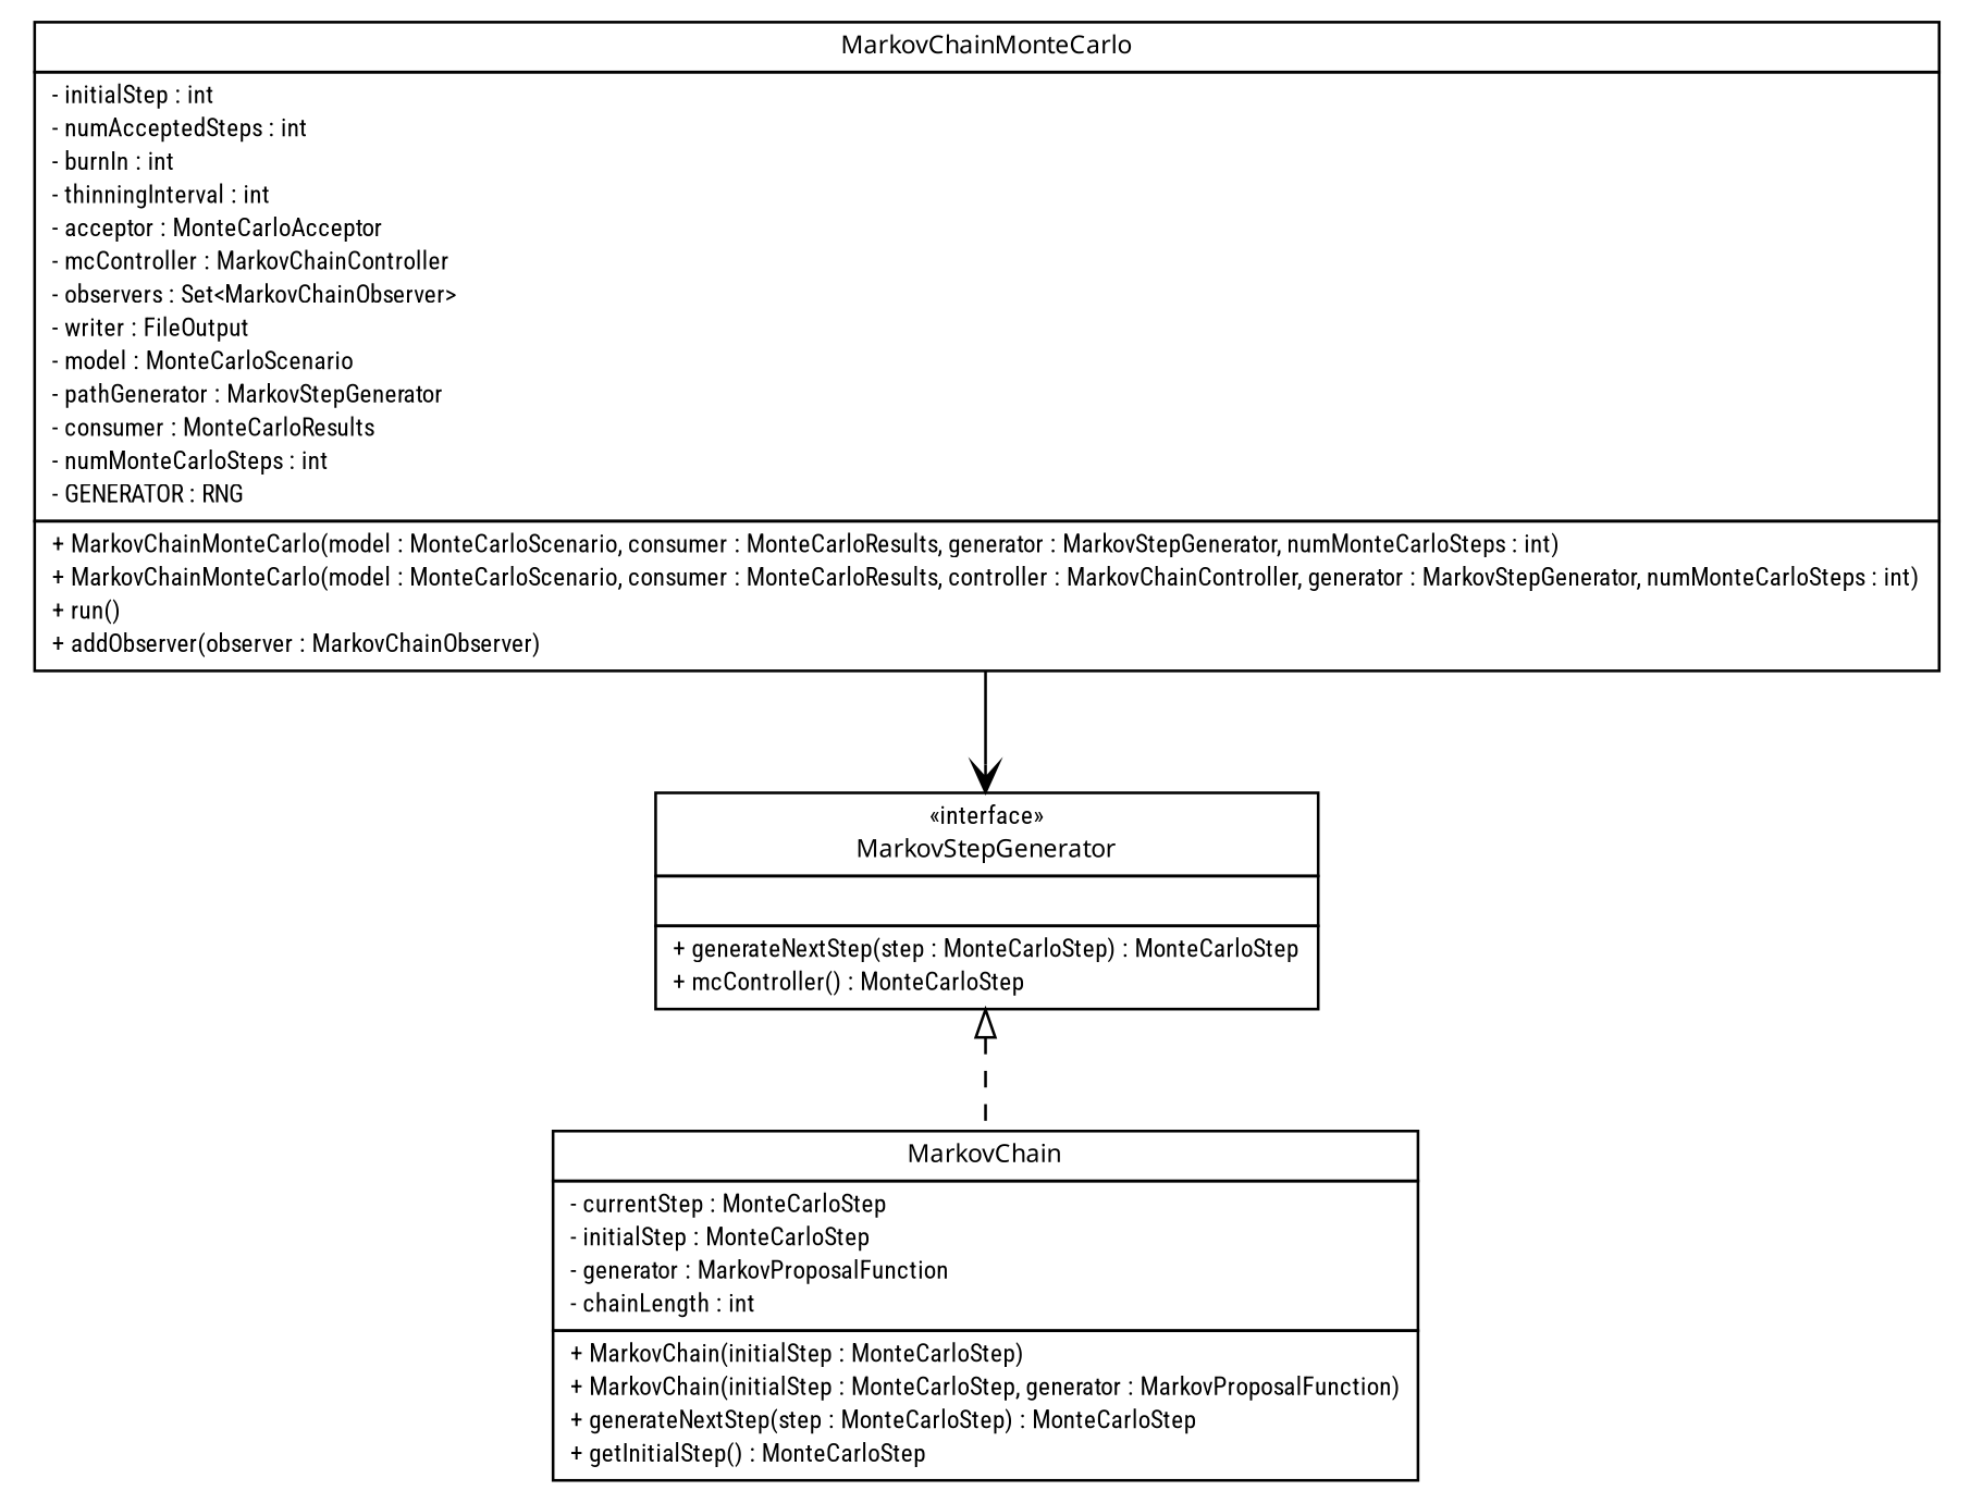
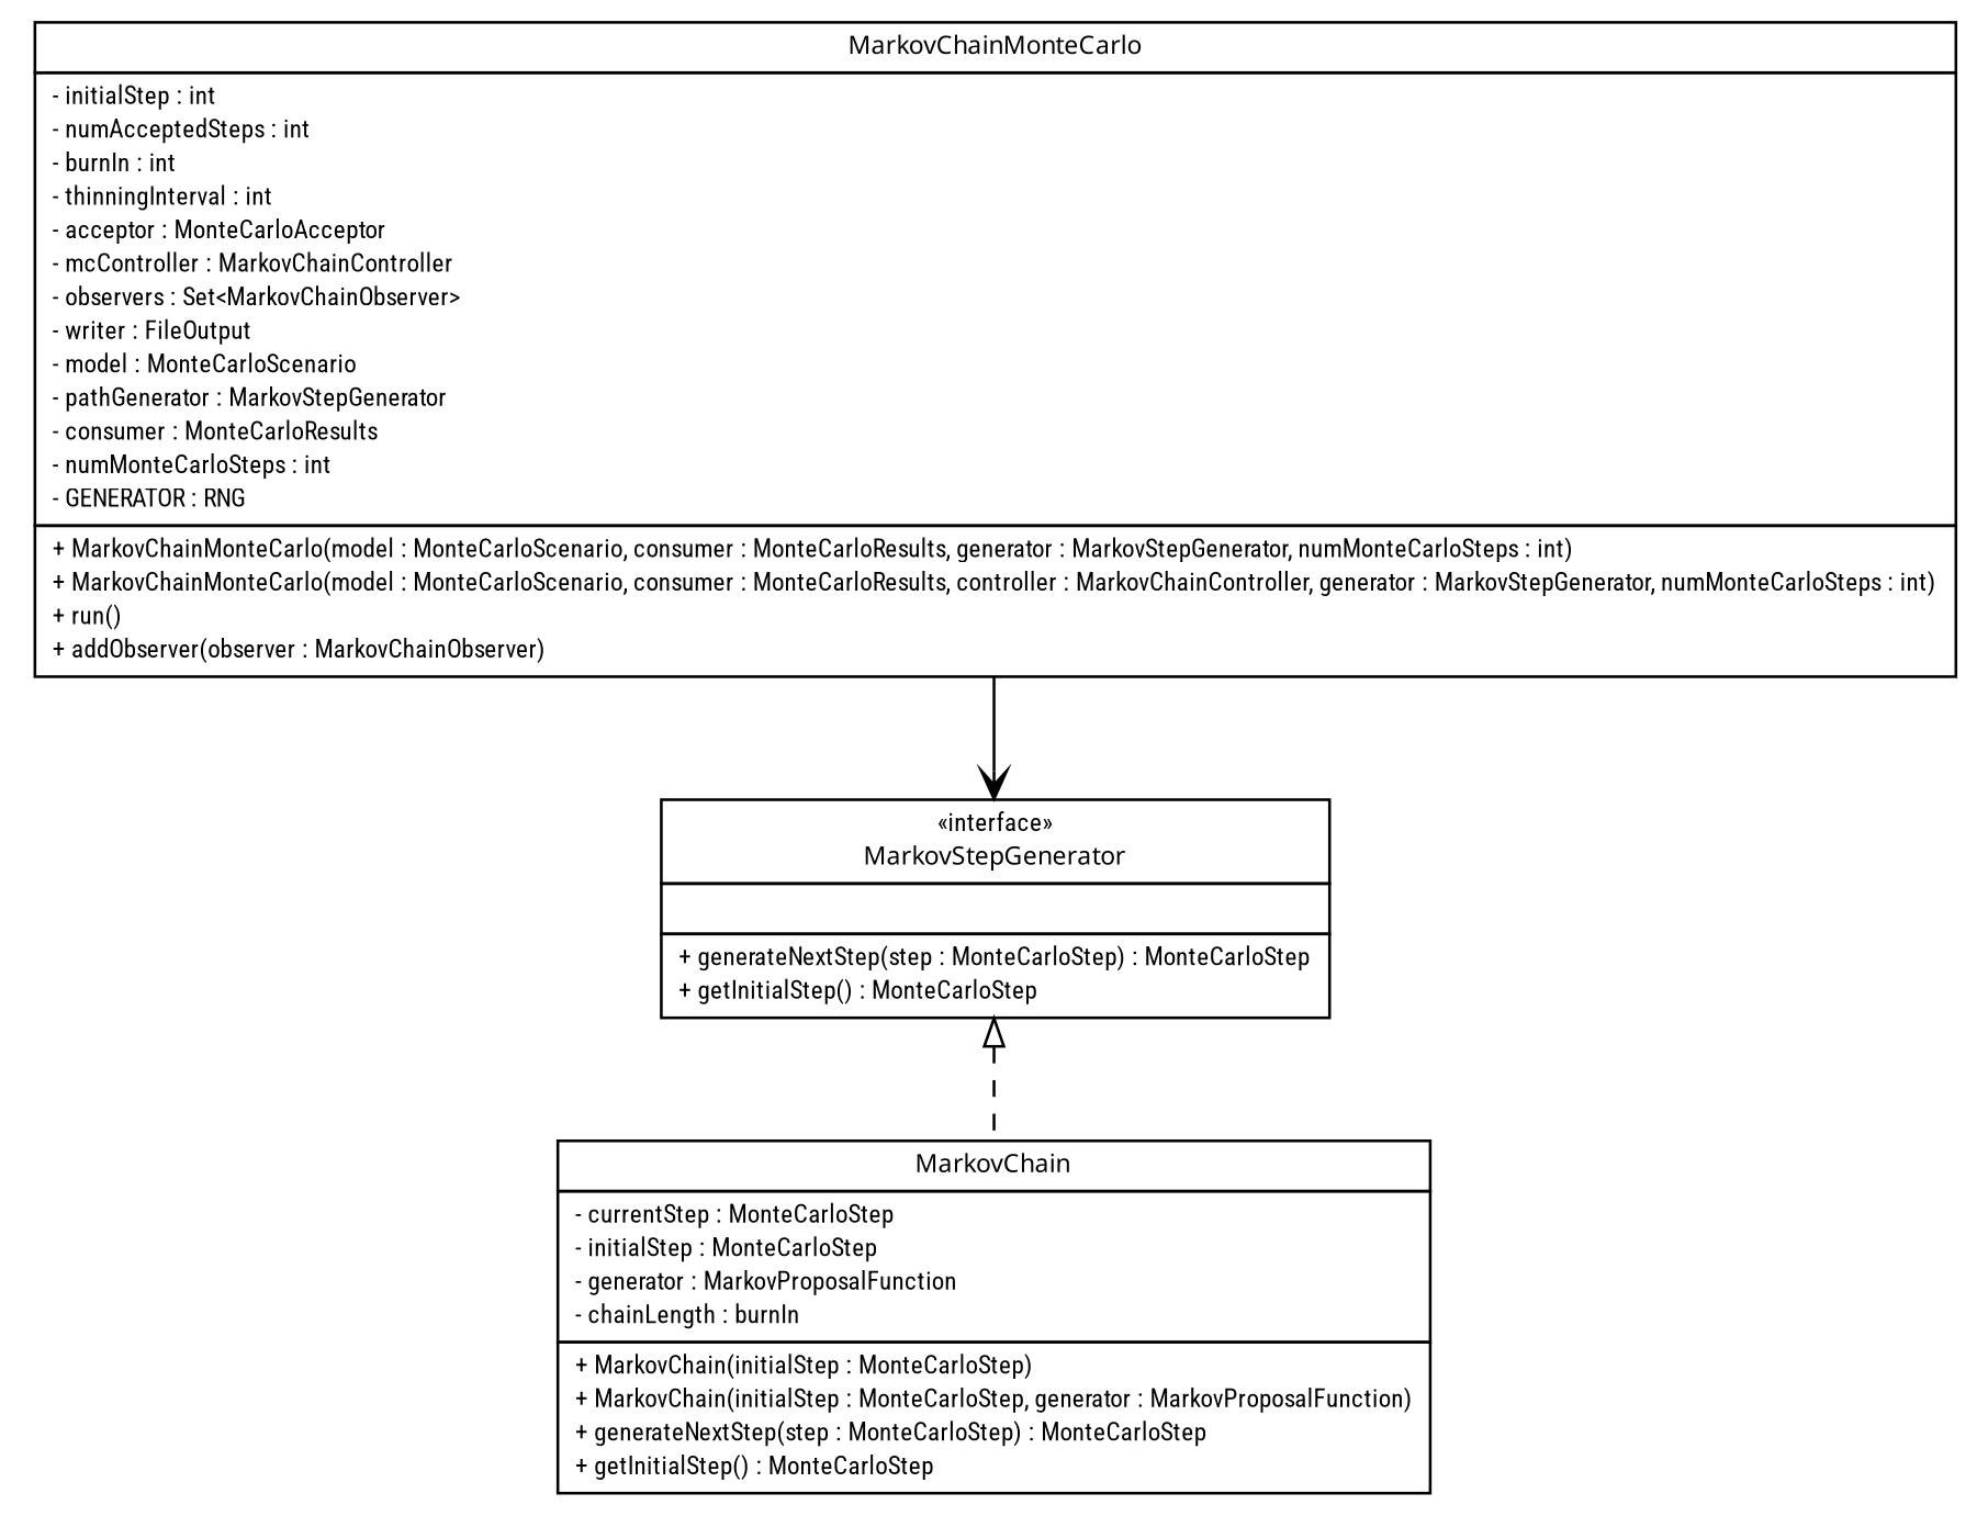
  digraph {
    fontname="Roboto Condensed"
    nodesep=0.25
    ranksep=0.5
    node [fontcolor=black fontname="Roboto Condensed" fontsize=9.0 shape=plaintext]
    edge [fontname="Roboto Condensed" headport=p labelfontname="Trebuchet MS" labelfontsize=10 tailport=p]
-   n1 [label=<<table title="broadwick.montecarlo.markovchain.MarkovStepGenerator" border="0" cellborder="1" cellspacing="0" cellpadding="2" port="p" href="./MarkovStepGenerator.html"> 		<tr><td><table border="0" cellspacing="0" cellpadding="1"> <tr><td align="center" balign="center"> &#171;interface&#187; </td></tr> <tr><td align="center" balign="center"><font face="Trebuchet MS"> MarkovStepGenerator </font></td></tr> 		</table></td></tr> 		<tr><td><table border="0" cellspacing="0" cellpadding="1"> <tr><td align="left" balign="left">  </td></tr> 		</table></td></tr> 		<tr><td><table border="0" cellspacing="0" cellpadding="1"> <tr><td align="left" balign="left"> + generateNextStep(step : MonteCarloStep) : MonteCarloStep </td></tr> <tr><td align="left" balign="left"> + mcController() : MonteCarloStep </td></tr> 		</table></td></tr> 		</table>>]
-   n2 [label=<<table title="broadwick.montecarlo.markovchain.MarkovChain" border="0" cellborder="1" cellspacing="0" cellpadding="2" port="p" href="./MarkovChain.html"> 		<tr><td><table border="0" cellspacing="0" cellpadding="1"> <tr><td align="center" balign="center"><font face="Trebuchet MS"> MarkovChain </font></td></tr> 		</table></td></tr> 		<tr><td><table border="0" cellspacing="0" cellpadding="1"> <tr><td align="left" balign="left"> - currentStep : MonteCarloStep </td></tr> <tr><td align="left" balign="left"> - initialStep : MonteCarloStep </td></tr> <tr><td align="left" balign="left"> - generator : MarkovProposalFunction </td></tr> <tr><td align="left" balign="left"> - chainLength : int </td></tr> 		</table></td></tr> 		<tr><td><table border="0" cellspacing="0" cellpadding="1"> <tr><td align="left" balign="left"> + MarkovChain(initialStep : MonteCarloStep) </td></tr> <tr><td align="left" balign="left"> + MarkovChain(initialStep : MonteCarloStep, generator : MarkovProposalFunction) </td></tr> <tr><td align="left" balign="left"> + generateNextStep(step : MonteCarloStep) : MonteCarloStep </td></tr> <tr><td align="left" balign="left"> + getInitialStep() : MonteCarloStep </td></tr> 		</table></td></tr> 		</table>>]
+   n1 [label=<<table title="broadwick.montecarlo.markovchain.MarkovStepGenerator" border="0" cellborder="1" cellspacing="0" cellpadding="2" port="p" href="./MarkovStepGenerator.html"> 		<tr><td><table border="0" cellspacing="0" cellpadding="1"> <tr><td align="center" balign="center"> &#171;interface&#187; </td></tr> <tr><td align="center" balign="center"><font face="Trebuchet MS"> MarkovStepGenerator </font></td></tr> 		</table></td></tr> 		<tr><td><table border="0" cellspacing="0" cellpadding="1"> <tr><td align="left" balign="left">  </td></tr> 		</table></td></tr> 		<tr><td><table border="0" cellspacing="0" cellpadding="1"> <tr><td align="left" balign="left"> + generateNextStep(step : MonteCarloStep) : MonteCarloStep </td></tr> <tr><td align="left" balign="left"> + getInitialStep() : MonteCarloStep </td></tr> 		</table></td></tr> 		</table>>]
+   n2 [label=<<table title="broadwick.montecarlo.markovchain.MarkovChain" border="0" cellborder="1" cellspacing="0" cellpadding="2" port="p" href="./MarkovChain.html"> 		<tr><td><table border="0" cellspacing="0" cellpadding="1"> <tr><td align="center" balign="center"><font face="Trebuchet MS"> MarkovChain </font></td></tr> 		</table></td></tr> 		<tr><td><table border="0" cellspacing="0" cellpadding="1"> <tr><td align="left" balign="left"> - currentStep : MonteCarloStep </td></tr> <tr><td align="left" balign="left"> - initialStep : MonteCarloStep </td></tr> <tr><td align="left" balign="left"> - generator : MarkovProposalFunction </td></tr> <tr><td align="left" balign="left"> - chainLength : burnIn </td></tr> 		</table></td></tr> 		<tr><td><table border="0" cellspacing="0" cellpadding="1"> <tr><td align="left" balign="left"> + MarkovChain(initialStep : MonteCarloStep) </td></tr> <tr><td align="left" balign="left"> + MarkovChain(initialStep : MonteCarloStep, generator : MarkovProposalFunction) </td></tr> <tr><td align="left" balign="left"> + generateNextStep(step : MonteCarloStep) : MonteCarloStep </td></tr> <tr><td align="left" balign="left"> + getInitialStep() : MonteCarloStep </td></tr> 		</table></td></tr> 		</table>>]
    n3 [label=<<table title="broadwick.montecarlo.markovchain.MarkovChainMonteCarlo" border="0" cellborder="1" cellspacing="0" cellpadding="2" port="p" href="./MarkovChainMonteCarlo.html"> 		<tr><td><table border="0" cellspacing="0" cellpadding="1"> <tr><td align="center" balign="center"><font face="Trebuchet MS"> MarkovChainMonteCarlo </font></td></tr> 		</table></td></tr> 		<tr><td><table border="0" cellspacing="0" cellpadding="1"> <tr><td align="left" balign="left"> - initialStep : int </td></tr> <tr><td align="left" balign="left"> - numAcceptedSteps : int </td></tr> <tr><td align="left" balign="left"> - burnIn : int </td></tr> <tr><td align="left" balign="left"> - thinningInterval : int </td></tr> <tr><td align="left" balign="left"> - acceptor : MonteCarloAcceptor </td></tr> <tr><td align="left" balign="left"> - mcController : MarkovChainController </td></tr> <tr><td align="left" balign="left"> - observers : Set&lt;MarkovChainObserver&gt; </td></tr> <tr><td align="left" balign="left"> - writer : FileOutput </td></tr> <tr><td align="left" balign="left"> - model : MonteCarloScenario </td></tr> <tr><td align="left" balign="left"> - pathGenerator : MarkovStepGenerator </td></tr> <tr><td align="left" balign="left"> - consumer : MonteCarloResults </td></tr> <tr><td align="left" balign="left"> - numMonteCarloSteps : int </td></tr> <tr><td align="left" balign="left"> - GENERATOR : RNG </td></tr> 		</table></td></tr> 		<tr><td><table border="0" cellspacing="0" cellpadding="1"> <tr><td align="left" balign="left"> + MarkovChainMonteCarlo(model : MonteCarloScenario, consumer : MonteCarloResults, generator : MarkovStepGenerator, numMonteCarloSteps : int) </td></tr> <tr><td align="left" balign="left"> + MarkovChainMonteCarlo(model : MonteCarloScenario, consumer : MonteCarloResults, controller : MarkovChainController, generator : MarkovStepGenerator, numMonteCarloSteps : int) </td></tr> <tr><td align="left" balign="left"> + run() </td></tr> <tr><td align="left" balign="left"> + addObserver(observer : MarkovChainObserver) </td></tr> 		</table></td></tr> 		</table>>]
    n1 -> n2 [arrowtail=empty dir=back fontsize=10 style=dashed]
    n3 -> n1 [arrowhead=open color=black fontcolor=black fontsize=10.0]
  }
